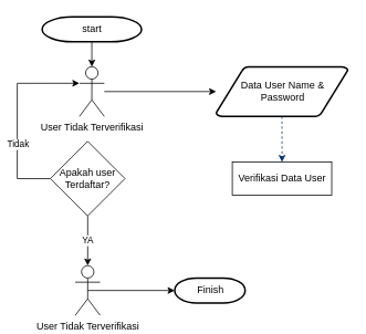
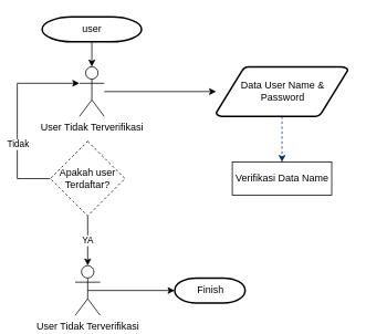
  <mxCell id="0" />
  <mxCell id="1" parent="0" />
  <mxCell id="2" style="edgeStyle=orthogonalEdgeStyle;rounded=0;orthogonalLoop=1;jettySize=auto;html=1;exitX=0.5;exitY=1;exitDx=0;exitDy=0;exitPerimeter=0;entryX=0.5;entryY=0;entryDx=0;entryDy=0;entryPerimeter=0;" edge="1" parent="1" source="3" target="12"><mxGeometry relative="1" as="geometry" /></mxCell>
- <mxCell id="3" value="start" style="shape=mxgraph.flowchart.terminator;strokeWidth=2;gradientColor=none;gradientDirection=north;fontStyle=0;html=1;" vertex="1" parent="1"><mxGeometry x="50" y="20" width="120" height="30" as="geometry" /></mxCell>
+ <mxCell id="3" value="user" style="shape=mxgraph.flowchart.terminator;strokeWidth=2;gradientColor=none;gradientDirection=north;fontStyle=0;html=1;" vertex="1" parent="1"><mxGeometry x="50" y="20" width="120" height="30" as="geometry" /></mxCell>
  <mxCell id="4" value="Data User Name &amp;amp; &lt;br&gt;Password" style="shape=mxgraph.flowchart.data;strokeWidth=2;gradientColor=none;gradientDirection=north;fontStyle=0;html=1;" vertex="1" parent="1"><mxGeometry x="260" y="80" width="159" height="60" as="geometry" /></mxCell>
  <mxCell id="5" style="fontStyle=1;strokeColor=#003366;strokeWidth=1;html=1;entryX=0.5;entryY=0;entryDx=0;entryDy=0;dashed=1;" edge="1" parent="1" source="4" target="6"><mxGeometry relative="1" as="geometry"><mxPoint x="110" y="300" as="targetPoint" /></mxGeometry></mxCell>
- <mxCell id="6" value="Verifikasi Data User" style="rounded=0;whiteSpace=wrap;html=1;" vertex="1" parent="1"><mxGeometry x="279.5" y="195" width="120" height="40" as="geometry" /></mxCell>
+ <mxCell id="6" value="Verifikasi Data Name" style="rounded=0;whiteSpace=wrap;html=1;" vertex="1" parent="1"><mxGeometry x="279.5" y="195" width="120" height="40" as="geometry" /></mxCell>
  <mxCell id="7" value="YA" style="edgeStyle=orthogonalEdgeStyle;rounded=0;orthogonalLoop=1;jettySize=auto;html=1;exitX=0.5;exitY=1;exitDx=0;exitDy=0;entryX=0.5;entryY=0;entryDx=0;entryDy=0;entryPerimeter=0;" edge="1" parent="1" source="10" target="14"><mxGeometry relative="1" as="geometry" /></mxCell>
  <mxCell id="8" style="edgeStyle=orthogonalEdgeStyle;rounded=0;orthogonalLoop=1;jettySize=auto;html=1;exitX=0;exitY=0.5;exitDx=0;exitDy=0;entryX=0;entryY=0.333;entryDx=0;entryDy=0;entryPerimeter=0;" edge="1" parent="1" source="10" target="12"><mxGeometry relative="1" as="geometry"><Array as="points"><mxPoint x="20" y="215" /><mxPoint x="20" y="100" /></Array></mxGeometry></mxCell>
  <mxCell id="9" value="Tidak" style="edgeLabel;html=1;align=center;verticalAlign=middle;resizable=0;points=[];" vertex="1" connectable="0" parent="8"><mxGeometry x="-0.287" relative="1" as="geometry"><mxPoint as="offset" /></mxGeometry></mxCell>
- <mxCell id="10" value="Apakah user Terdaftar?" style="rhombus;whiteSpace=wrap;html=1;" vertex="1" parent="1"><mxGeometry x="60" y="170" width="90" height="90" as="geometry" /></mxCell>
+ <mxCell id="10" value="Apakah user Terdaftar?" style="rhombus;whiteSpace=wrap;html=1;dashed=1;" vertex="1" parent="1"><mxGeometry x="60" y="170" width="90" height="90" as="geometry" /></mxCell>
  <mxCell id="11" value="" style="edgeStyle=orthogonalEdgeStyle;rounded=0;orthogonalLoop=1;jettySize=auto;html=1;" edge="1" parent="1" source="12" target="4"><mxGeometry relative="1" as="geometry" /></mxCell>
  <mxCell id="12" value="User Tidak Terverifikasi" style="shape=umlActor;verticalLabelPosition=bottom;verticalAlign=top;html=1;outlineConnect=0;" vertex="1" parent="1"><mxGeometry x="95" y="80" width="30" height="60" as="geometry" /></mxCell>
  <mxCell id="13" style="edgeStyle=orthogonalEdgeStyle;rounded=0;orthogonalLoop=1;jettySize=auto;html=1;exitX=0.5;exitY=0.5;exitDx=0;exitDy=0;exitPerimeter=0;entryX=0;entryY=0.5;entryDx=0;entryDy=0;entryPerimeter=0;" edge="1" parent="1" source="14" target="15"><mxGeometry relative="1" as="geometry" /></mxCell>
  <mxCell id="14" value="User Tidak Terverifikasi" style="shape=umlActor;verticalLabelPosition=bottom;verticalAlign=top;html=1;outlineConnect=0;" vertex="1" parent="1"><mxGeometry x="90" y="320" width="30" height="60" as="geometry" /></mxCell>
  <mxCell id="15" value="Finish" style="shape=mxgraph.flowchart.terminator;strokeWidth=2;gradientColor=none;gradientDirection=north;fontStyle=0;html=1;" vertex="1" parent="1"><mxGeometry x="210" y="335" width="85" height="30" as="geometry" /></mxCell>
